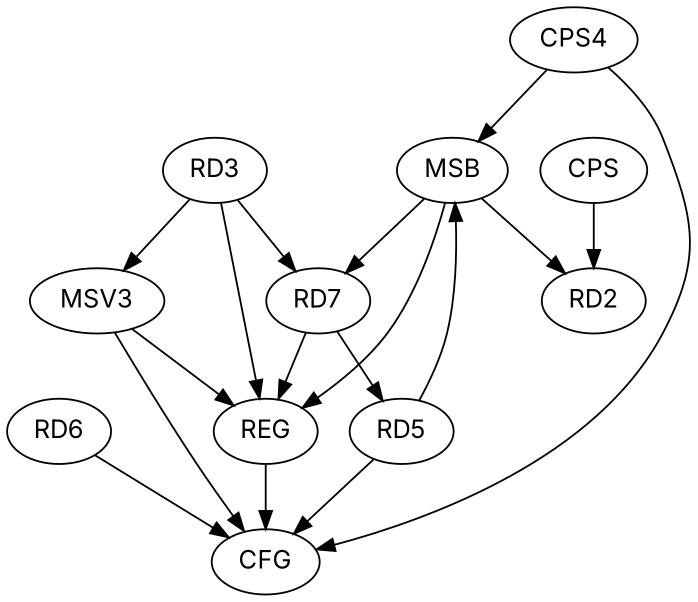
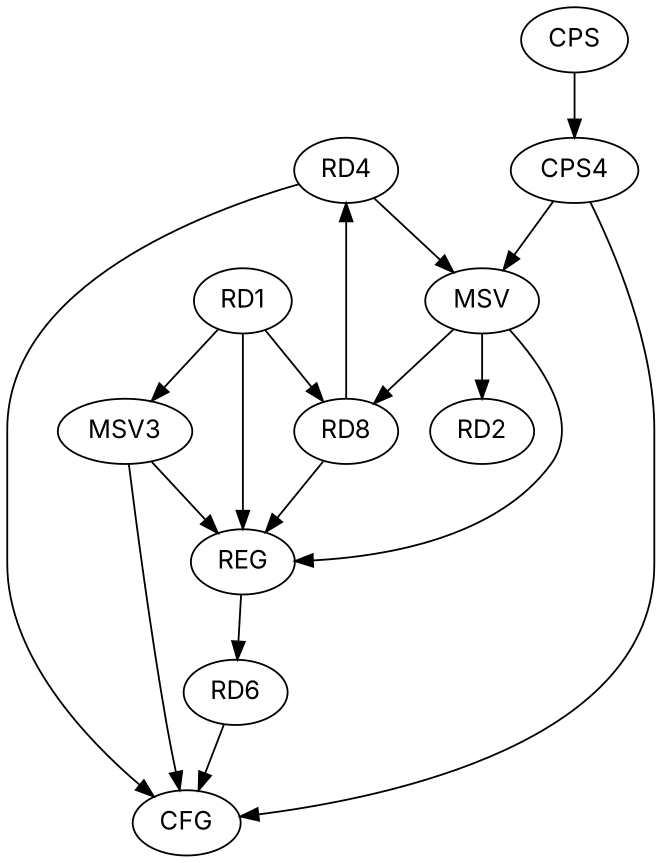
  strict digraph {
    fontname=Inter
    node [fontname=Inter]
    edge [fontname=Inter]
    n1 [label=RD6]
    n2 [label=CFG]
    n3 [label=REG]
    n4 [label=RD2]
-   n5 [label=RD5]
-   n6 [label=MSB]
-   n7 [label=RD3]
-   n8 [label=RD7]
+   n5 [label=RD4]
+   n6 [label=MSV]
+   n7 [label=RD1]
+   n8 [label=RD8]
    n9 [label=MSV3]
    n10 [label=CPS4]
    n11 [label=CPS]
    n1 -> n2
-   n3 -> n2
+   n3 -> n1
    n5 -> n2
    n5 -> n6
    n6 -> n3
    n6 -> n4
    n6 -> n8
    n7 -> n3
    n7 -> n8
    n7 -> n9
    n8 -> n3
    n8 -> n5
    n9 -> n2
    n9 -> n3
    n10 -> n2
    n10 -> n6
-   n11 -> n4
+   n11 -> n10
  }
